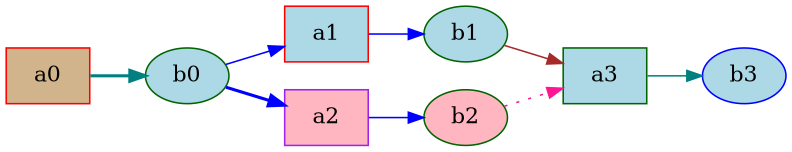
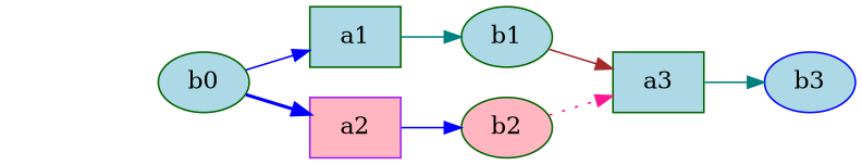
  digraph {
    rankdir=LR
    node [color=darkgreen fillcolor=lightblue style=filled]
    edge [color=teal style=solid]
-   a0 [color=red fillcolor=tan shape=box]
    b0
-   a1 [color=red shape=box]
+   a1 [shape=box]
    a2 [color=purple fillcolor=lightpink shape=box]
    b1
    a3 [shape=box]
    b2 [fillcolor=lightpink]
    b3 [color=blue]
-   a0 -> b0 [style=bold]
    b0 -> a1 [color=blue]
    b0 -> a2 [color=blue style=bold]
-   a1 -> b1 [color=blue]
+   a1 -> b1
    a2 -> b2 [color=blue]
    b1 -> a3 [color=brown]
    a3 -> b3
    b2 -> a3 [color=deeppink style=dotted]
  }
